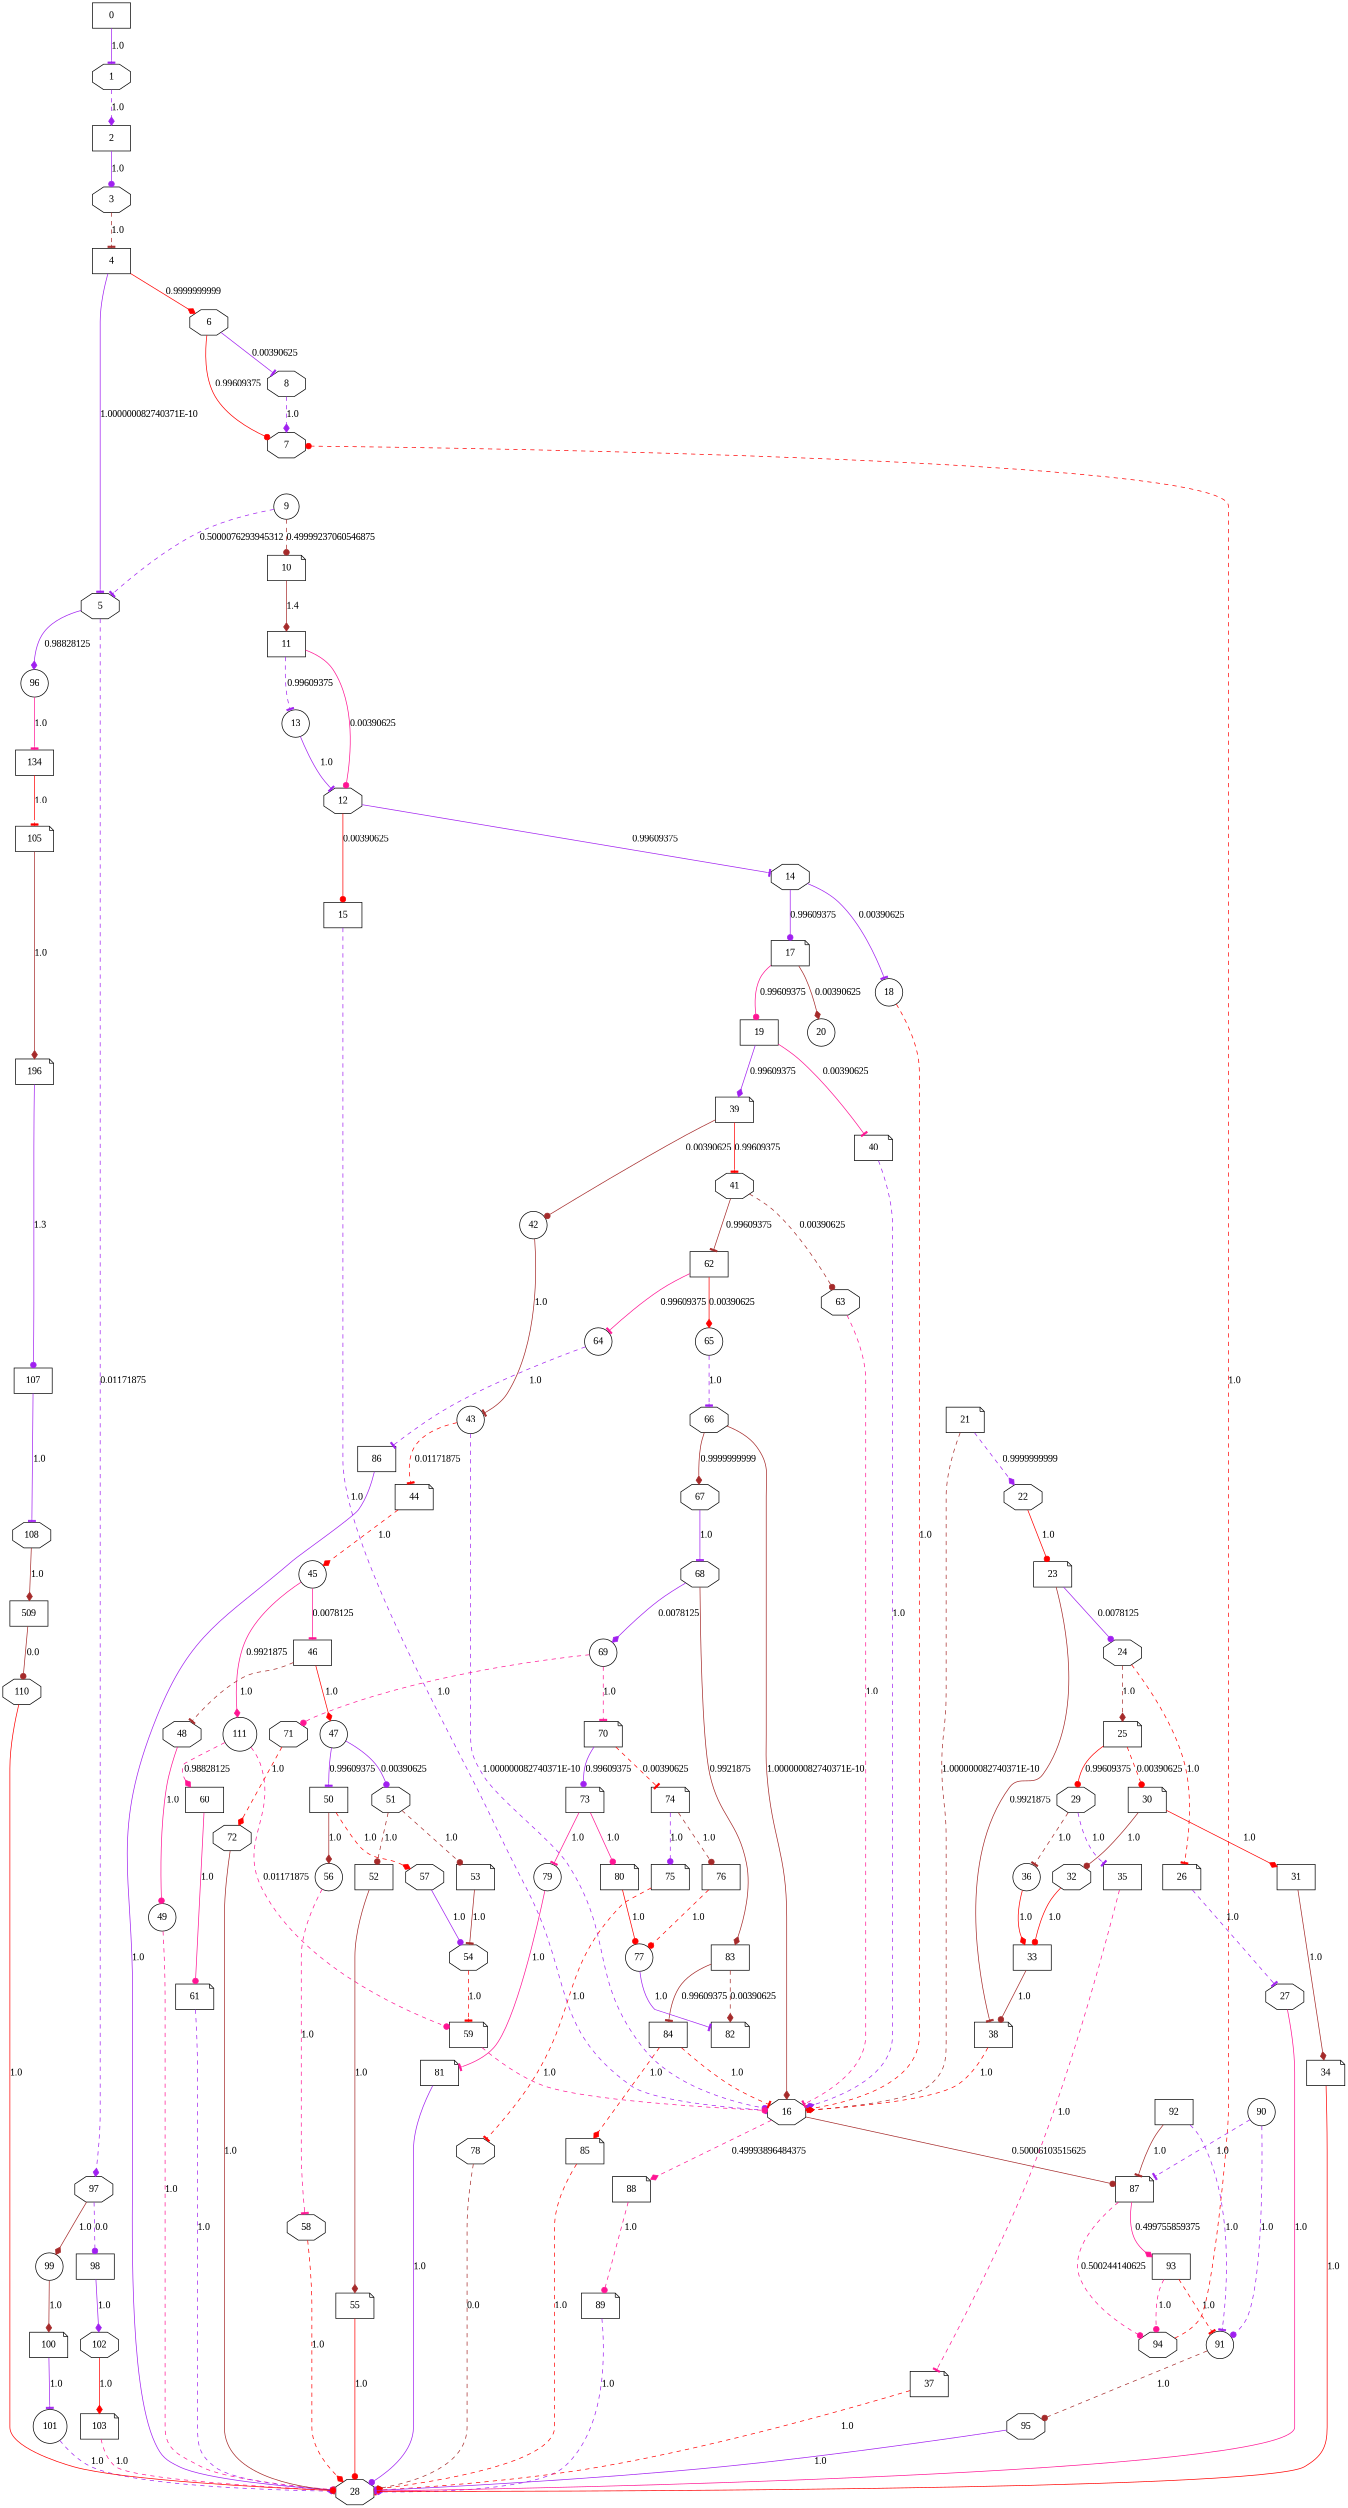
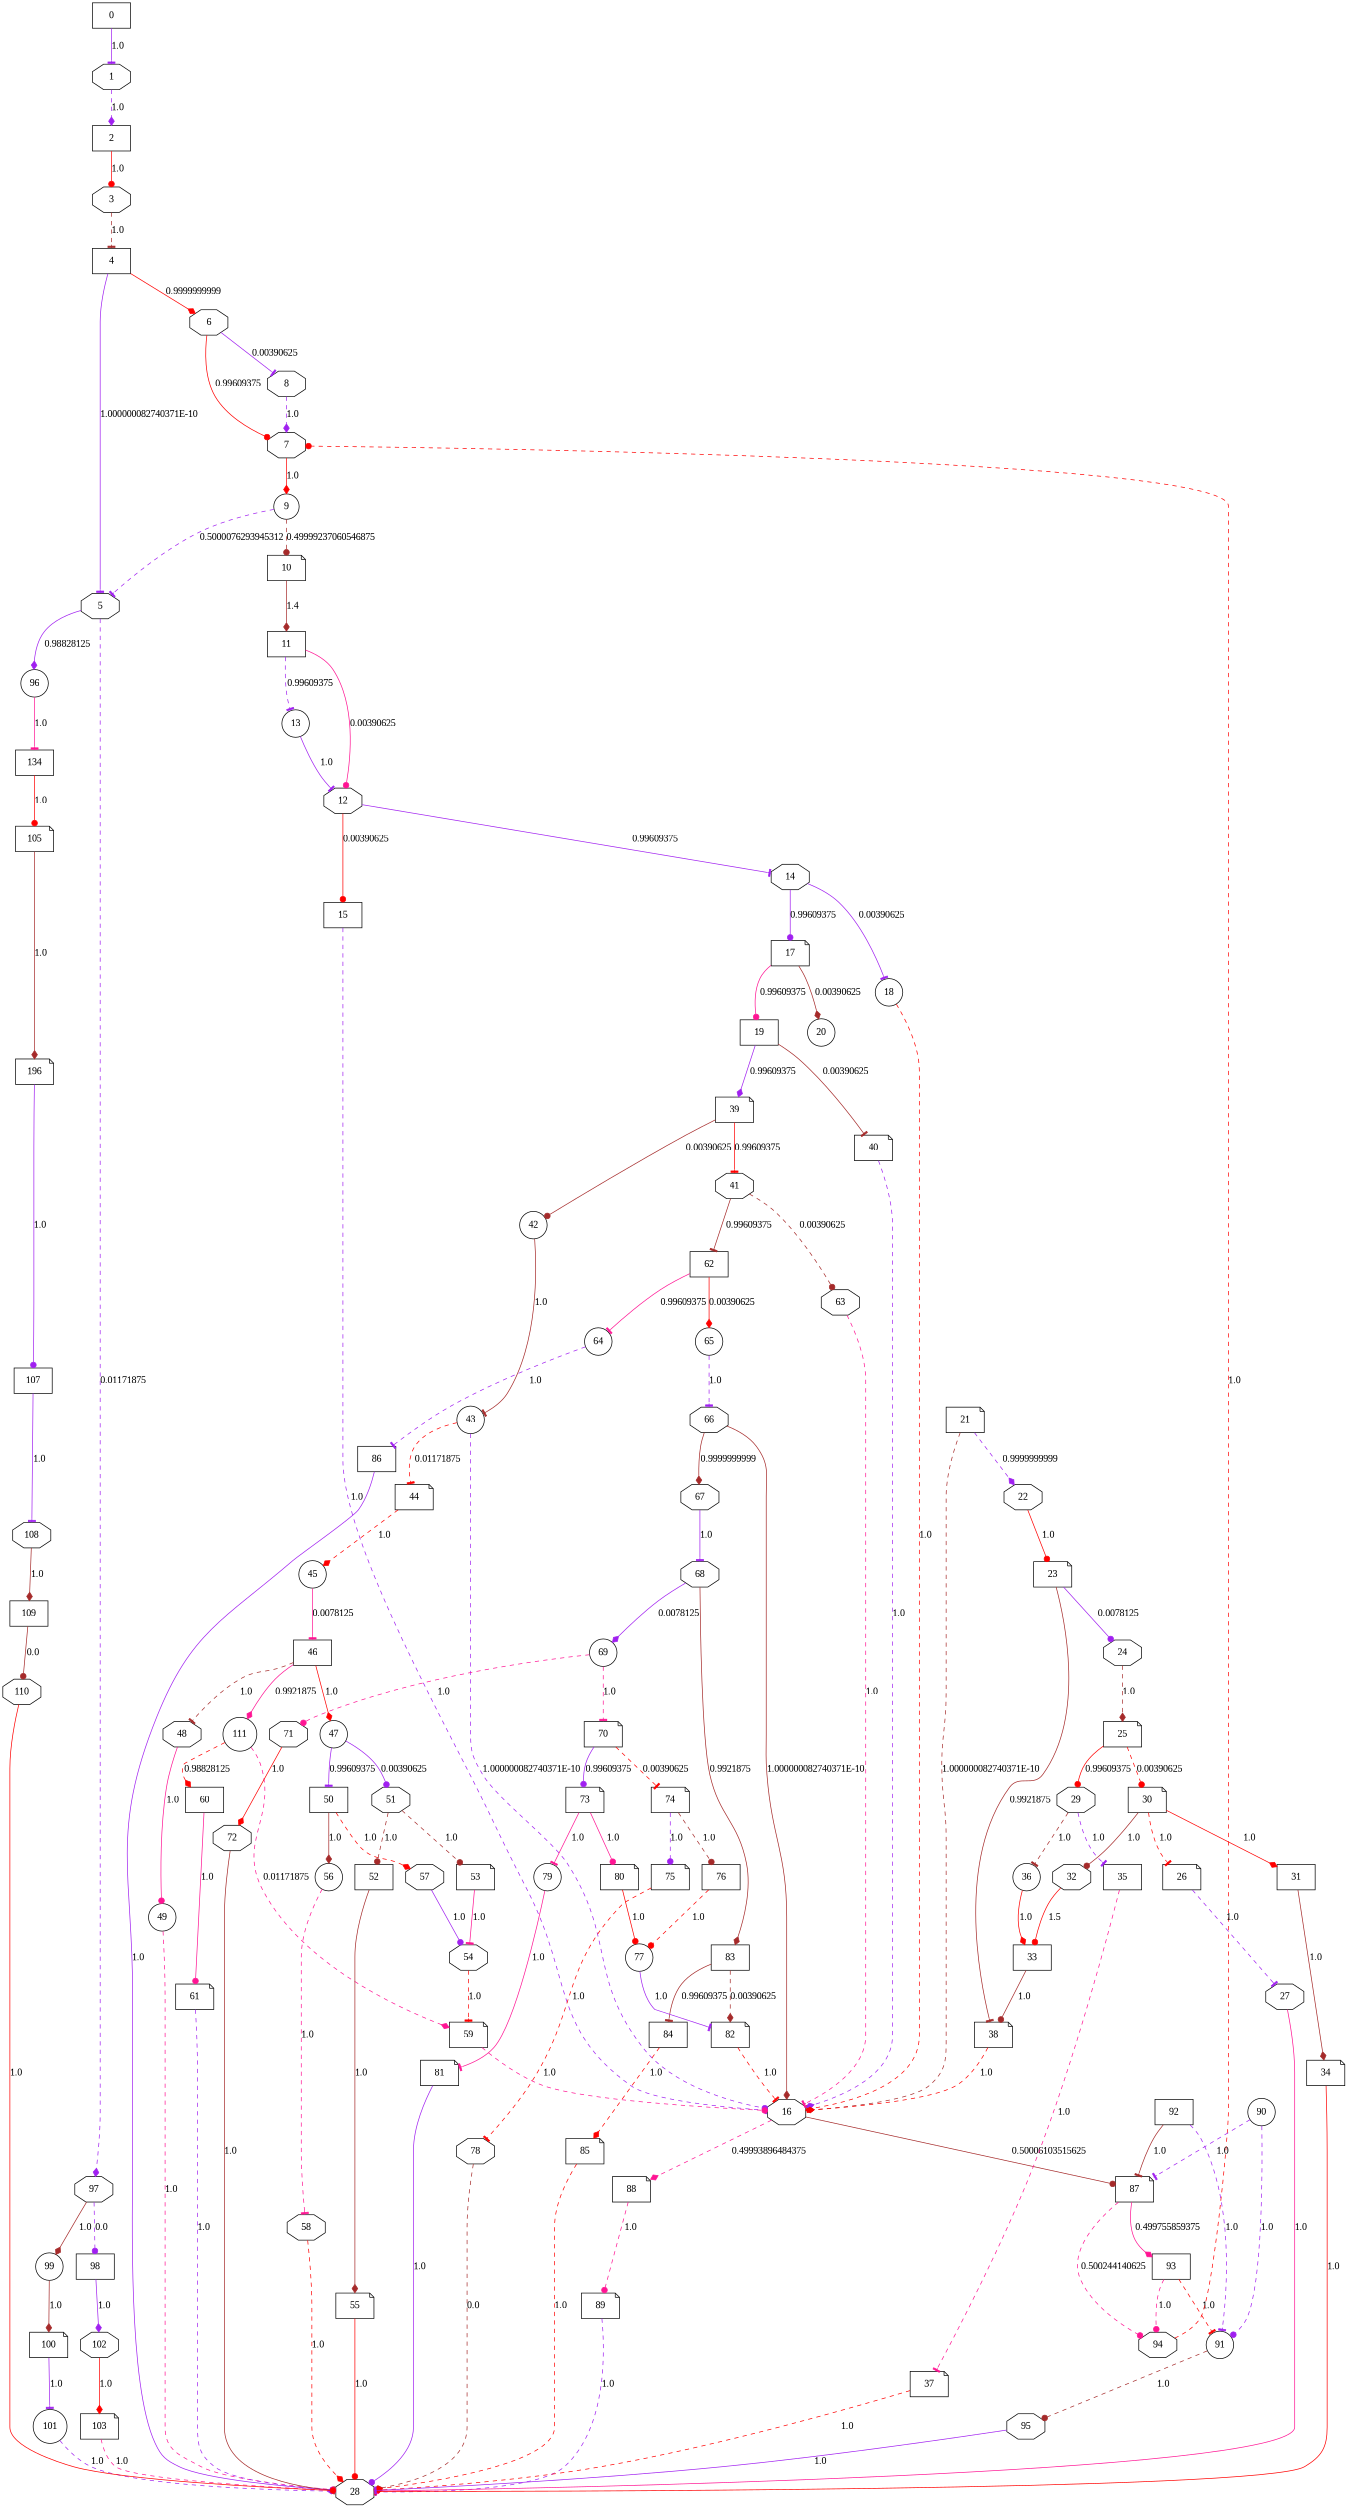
  digraph {
    fontname="Liberation Serif"
    node [fontname="Liberation Serif" shape=octagon]
    edge [arrowhead=tee color=purple fontname="Liberation Serif" style=solid]
    0 [shape=box]
    1
    2 [shape=box]
    3
    4 [shape=box]
    5
    6
    96 [shape=circle]
    97
    7
    8
    n12 [label=134 shape=box]
    98 [shape=box]
    99 [shape=circle]
    9 [shape=circle]
    10 [shape=note]
    11 [shape=box]
    12
    13 [shape=circle]
    14
    15 [shape=box]
    17 [shape=note]
    18 [shape=circle]
    16
    19 [shape=box]
    20 [shape=circle]
    87 [shape=note]
    88 [shape=note]
    93 [shape=box]
    94
    89 [shape=note]
    39 [shape=note]
    40 [shape=note]
    41
    42 [shape=circle]
    21 [shape=note]
    22
    23 [shape=note]
    24
    38 [shape=note]
    25 [shape=note]
    26 [shape=note]
    29
    30 [shape=note]
    27
    35 [shape=box]
    36 [shape=circle]
    31 [shape=box]
    32
    28
    37 [shape=note]
    33 [shape=box]
    34 [shape=note]
    62 [shape=box]
    63
    43 [shape=circle]
    64 [shape=circle]
    65 [shape=circle]
    44 [shape=note]
    45 [shape=circle]
    46 [shape=box]
    111 [shape=circle]
    47 [shape=circle]
    48
    59 [shape=note]
    60 [shape=box]
    50 [shape=box]
    51
    49 [shape=circle]
    56 [shape=circle]
    57
    52 [shape=box]
    53 [shape=note]
    58
    54
    55 [shape=note]
    61 [shape=note]
    86 [shape=box]
    66
    67
    68
    69 [shape=circle]
    83 [shape=box]
    70 [shape=note]
    71
    82 [shape=note]
    84 [shape=box]
    73 [shape=note]
    74 [shape=note]
    72
    79 [shape=circle]
    80 [shape=note]
    75 [shape=note]
    76 [shape=box]
    81 [shape=note]
    77 [shape=circle]
    78
    85 [shape=note]
    91 [shape=circle]
    90 [shape=circle]
    95
    92 [shape=box]
    105 [shape=note]
    102
    100 [shape=note]
    103 [shape=note]
    101 [shape=circle]
    n108 [label=196 shape=note]
    107 [shape=box]
    108
-   109 [shape=box label=509]
+   109 [shape=box]
    110
    0 -> 1 [label=1.0]
    1 -> 2 [arrowhead=diamond label=1.0 style=dashed]
-   2 -> 3 [arrowhead=dot label=1.0]
+   2 -> 3 [arrowhead=dot color=red label=1.0]
    3 -> 4 [color=brown label=1.0 style=dashed]
    4 -> 5 [label="1.000000082740371E-10"]
    4 -> 6 [arrowhead=diamond color=red label=0.9999999999]
    5 -> 96 [arrowhead=diamond label=0.98828125]
    5 -> 97 [arrowhead=diamond label=0.01171875 style=dashed]
    6 -> 7 [arrowhead=dot color=red label=0.99609375]
    6 -> 8 [label=0.00390625]
    96 -> n12 [color=deeppink label=1.0]
    97 -> 98 [arrowhead=dot label=0.0 style=dashed]
    97 -> 99 [arrowhead=diamond color=brown label=1.0]
+   7 -> 9 [arrowhead=diamond color=red label=1.0]
    8 -> 7 [arrowhead=diamond label=1.0 style=dashed]
-   n12 -> 105 [color=red label=1.0]
+   n12 -> 105 [arrowhead=dot color=red label=1.0]
    98 -> 102 [arrowhead=diamond label=1.0]
    99 -> 100 [arrowhead=diamond color=brown label=1.0]
    9 -> 5 [label=0.5000076293945312 style=dashed]
    9 -> 10 [arrowhead=dot color=brown label=0.49999237060546875 style=dashed]
    10 -> 11 [arrowhead=diamond color=brown label=1.4]
    11 -> 12 [arrowhead=dot color=deeppink label=0.00390625]
    11 -> 13 [label=0.99609375 style=dashed]
    12 -> 14 [label=0.99609375]
    12 -> 15 [arrowhead=dot color=red label=0.00390625]
    13 -> 12 [label=1.0]
    14 -> 17 [arrowhead=dot label=0.99609375]
    14 -> 18 [label=0.00390625]
    15 -> 16 [label=1.0 style=dashed]
    17 -> 19 [arrowhead=dot color=deeppink label=0.99609375]
    17 -> 20 [arrowhead=diamond color=brown label=0.00390625]
    18 -> 16 [color=red label=1.0 style=dashed]
    16 -> 87 [arrowhead=dot color=brown label=0.50006103515625]
    16 -> 88 [arrowhead=diamond color=deeppink label=0.49993896484375 style=dashed]
    19 -> 39 [arrowhead=diamond label=0.99609375]
-   19 -> 40 [color=deeppink label=0.00390625]
+   19 -> 40 [color=brown label=0.00390625]
    87 -> 93 [arrowhead=diamond color=deeppink label=0.499755859375]
    87 -> 94 [arrowhead=dot color=deeppink label=0.500244140625 style=dashed]
    88 -> 89 [arrowhead=dot color=deeppink label=1.0 style=dashed]
    93 -> 94 [arrowhead=dot color=deeppink label=1.0 style=dashed]
    93 -> 91 [color=red label=1.0 style=dashed]
    94 -> 7 [arrowhead=dot color=red label=1.0 style=dashed]
-   89 -> 28 [arrowhead=diamond label=1.0 style=dashed]
+   89 -> 28 [label=1.0 style=dashed]
    39 -> 41 [color=red label=0.99609375]
    39 -> 42 [arrowhead=dot color=brown label=0.00390625]
    40 -> 16 [arrowhead=diamond label=1.0 style=dashed]
    41 -> 62 [color=brown label=0.99609375]
    41 -> 63 [arrowhead=dot color=brown label=0.00390625 style=dashed]
    42 -> 43 [color=brown label=1.0]
    21 -> 16 [arrowhead=diamond color=brown label="1.000000082740371E-10" style=dashed]
    21 -> 22 [arrowhead=diamond label=0.9999999999 style=dashed]
    22 -> 23 [arrowhead=dot color=red label=1.0]
    23 -> 24 [arrowhead=dot label=0.0078125]
    23 -> 38 [color=brown label=0.9921875]
    24 -> 25 [arrowhead=diamond color=brown label=1.0 style=dashed]
-   24 -> 26 [color=red label=1.0 style=dashed]
+   30 -> 26 [color=red label=1.0 style=dashed]
    38 -> 16 [arrowhead=diamond color=red label=1.0 style=dashed]
    25 -> 29 [arrowhead=dot color=red label=0.99609375]
    25 -> 30 [arrowhead=dot color=red label=0.00390625 style=dashed]
    26 -> 27 [label=1.0 style=dashed]
    29 -> 35 [label=1.0 style=dashed]
    29 -> 36 [color=brown label=1.0 style=dashed]
    30 -> 31 [arrowhead=diamond color=red label=1.0]
    30 -> 32 [arrowhead=dot color=brown label=1.0]
    27 -> 28 [arrowhead=dot color=deeppink label=1.0]
    35 -> 37 [color=deeppink label=1.0 style=dashed]
    36 -> 33 [arrowhead=diamond color=red label=1.0]
    31 -> 34 [arrowhead=diamond color=brown label=1.0]
-   32 -> 33 [arrowhead=dot color=red label=1.0]
+   32 -> 33 [arrowhead=dot color=red label=1.5]
    37 -> 28 [arrowhead=diamond color=red label=1.0 style=dashed]
    33 -> 38 [arrowhead=dot color=brown label=1.0]
    34 -> 28 [color=red label=1.0]
    62 -> 64 [color=deeppink label=0.99609375]
    62 -> 65 [arrowhead=diamond color=red label=0.00390625]
    63 -> 16 [color=deeppink label=1.0 style=dashed]
    43 -> 16 [arrowhead=dot label="1.000000082740371E-10" style=dashed]
    43 -> 44 [color=red label=0.01171875 style=dashed]
    64 -> 86 [label=1.0 style=dashed]
    65 -> 66 [label=1.0 style=dashed]
    44 -> 45 [arrowhead=diamond color=red label=1.0 style=dashed]
    45 -> 46 [color=deeppink label=0.0078125]
-   45 -> 111 [arrowhead=diamond color=deeppink label=0.9921875]
+   46 -> 111 [arrowhead=diamond color=deeppink label=0.9921875]
    46 -> 47 [arrowhead=diamond color=red label=1.0]
    46 -> 48 [color=brown label=1.0 style=dashed]
-   111 -> 59 [arrowhead=dot color=deeppink label=0.01171875 style=dashed]
-   111 -> 60 [arrowhead=diamond color=deeppink label=0.98828125 style=dashed]
+   111 -> 59 [arrowhead=diamond color=deeppink label=0.01171875 style=dashed]
+   111 -> 60 [arrowhead=diamond color=red label=0.98828125 style=dashed]
    47 -> 50 [label=0.99609375]
    47 -> 51 [arrowhead=dot label=0.00390625]
    48 -> 49 [arrowhead=dot color=deeppink label=1.0]
    59 -> 16 [arrowhead=dot color=deeppink label=1.0 style=dashed]
    60 -> 61 [arrowhead=dot color=deeppink label=1.0]
    50 -> 56 [arrowhead=diamond color=brown label=1.0]
    50 -> 57 [arrowhead=diamond color=red label=1.0 style=dashed]
    51 -> 52 [arrowhead=dot color=brown label=1.0 style=dashed]
    51 -> 53 [arrowhead=dot color=brown label=1.0 style=dashed]
    49 -> 28 [arrowhead=dot color=deeppink label=1.0 style=dashed]
    56 -> 58 [color=deeppink label=1.0 style=dashed]
    57 -> 54 [arrowhead=dot label=1.0]
    52 -> 55 [arrowhead=diamond color=brown label=1.0]
-   53 -> 54 [color=brown label=1.0]
+   53 -> 54 [color=deeppink label=1.0]
    58 -> 28 [arrowhead=diamond color=red label=1.0 style=dashed]
    54 -> 59 [color=red label=1.0 style=dashed]
    55 -> 28 [arrowhead=dot color=red label=1.0]
    61 -> 28 [arrowhead=dot label=1.0 style=dashed]
    86 -> 28 [arrowhead=dot label=1.0]
    66 -> 16 [arrowhead=diamond color=brown label="1.000000082740371E-10"]
    66 -> 67 [arrowhead=diamond color=brown label=0.9999999999]
    67 -> 68 [label=1.0]
    68 -> 69 [arrowhead=diamond label=0.0078125]
    68 -> 83 [arrowhead=diamond color=brown label=0.9921875]
    69 -> 70 [color=deeppink label=1.0 style=dashed]
    69 -> 71 [arrowhead=dot color=deeppink label=1.0 style=dashed]
    83 -> 82 [arrowhead=diamond color=brown label=0.00390625 style=dashed]
    83 -> 84 [color=brown label=0.99609375]
    70 -> 73 [arrowhead=dot label=0.99609375]
    70 -> 74 [color=red label=0.00390625 style=dashed]
-   71 -> 72 [arrowhead=diamond color=red label=1.0 style=dashed]
-   84 -> 16 [color=red label=1.0 style=dashed]
+   71 -> 72 [arrowhead=diamond color=red label=1.0]
+   82 -> 16 [color=red label=1.0 style=dashed]
    84 -> 85 [arrowhead=diamond color=red label=1.0 style=dashed]
    73 -> 79 [color=deeppink label=1.0]
    73 -> 80 [arrowhead=dot color=deeppink label=1.0]
    74 -> 75 [arrowhead=dot label=1.0 style=dashed]
    74 -> 76 [arrowhead=dot color=brown label=1.0 style=dashed]
    72 -> 28 [color=brown label=1.0]
    79 -> 81 [color=deeppink label=1.0]
    80 -> 77 [arrowhead=dot color=red label=1.0]
    75 -> 78 [color=red label=1.0 style=dashed]
    76 -> 77 [arrowhead=dot color=red label=1.0 style=dashed]
    81 -> 28 [arrowhead=dot label=1.0]
    77 -> 82 [label=1.0]
    78 -> 28 [arrowhead=diamond color=brown label=0.0 style=dashed]
    85 -> 28 [arrowhead=diamond color=red label=1.0 style=dashed]
    91 -> 95 [arrowhead=dot color=brown label=1.0 style=dashed]
    90 -> 87 [label=1.0 style=dashed]
    90 -> 91 [arrowhead=dot label=1.0 style=dashed]
    95 -> 28 [label=1.0]
    92 -> 87 [color=brown label=1.0]
    92 -> 91 [label=1.0 style=dashed]
    105 -> n108 [arrowhead=diamond color=brown label=1.0]
    102 -> 103 [arrowhead=diamond color=red label=1.0]
    100 -> 101 [label=1.0]
    103 -> 28 [arrowhead=dot color=deeppink label=1.0 style=dashed]
    101 -> 28 [arrowhead=diamond label=1.0 style=dashed]
-   n108 -> 107 [arrowhead=dot label=1.3]
+   n108 -> 107 [arrowhead=dot label=1.0]
    107 -> 108 [label=1.0]
    108 -> 109 [arrowhead=diamond color=brown label=1.0]
    109 -> 110 [arrowhead=dot color=brown label=0.0]
    110 -> 28 [arrowhead=dot color=red label=1.0]
  }
